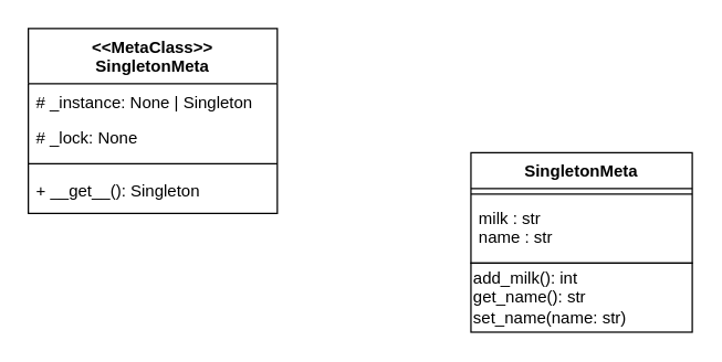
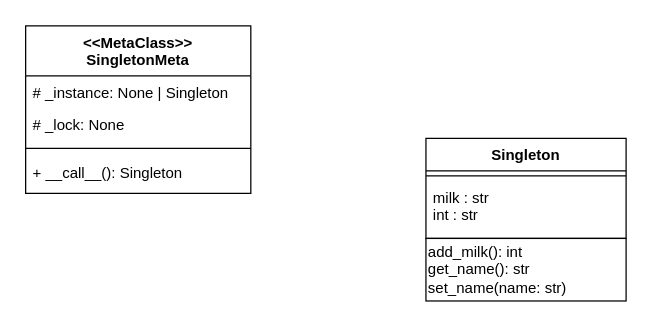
  <mxCell id="0" />
  <mxCell id="1" parent="0" />
  <mxCell id="2" value="&lt;&lt;MetaClass&gt;&gt;&#10;SingletonMeta" style="swimlane;fontStyle=1;align=center;verticalAlign=top;childLayout=stackLayout;horizontal=1;startSize=40;horizontalStack=0;resizeParent=1;resizeParentMax=0;resizeLast=0;collapsible=1;marginBottom=0;" parent="1" vertex="1"><mxGeometry x="20" y="20" width="180" height="134" as="geometry" /></mxCell>
  <mxCell id="3" value="# _instance: None | Singleton&#10;" style="text;strokeColor=none;fillColor=none;align=left;verticalAlign=top;spacingLeft=4;spacingRight=4;overflow=hidden;rotatable=0;points=[[0,0.5],[1,0.5]];portConstraint=eastwest;" parent="2" vertex="1"><mxGeometry y="40" width="180" height="26" as="geometry" /></mxCell>
  <mxCell id="4" value="# _lock: None" style="text;strokeColor=none;fillColor=none;align=left;verticalAlign=top;spacingLeft=4;spacingRight=4;overflow=hidden;rotatable=0;points=[[0,0.5],[1,0.5]];portConstraint=eastwest;" parent="2" vertex="1"><mxGeometry y="66" width="180" height="26" as="geometry" /></mxCell>
  <mxCell id="5" value="" style="line;strokeWidth=1;fillColor=none;align=left;verticalAlign=middle;spacingTop=-1;spacingLeft=3;spacingRight=3;rotatable=0;labelPosition=right;points=[];portConstraint=eastwest;" parent="2" vertex="1"><mxGeometry y="92" width="180" height="12" as="geometry" /></mxCell>
- <mxCell id="6" value="+ __get__(): Singleton" style="text;strokeColor=none;fillColor=none;align=left;verticalAlign=top;spacingLeft=4;spacingRight=4;overflow=hidden;rotatable=0;points=[[0,0.5],[1,0.5]];portConstraint=eastwest;" parent="2" vertex="1"><mxGeometry y="104" width="180" height="30" as="geometry" /></mxCell>
- <mxCell id="7" value="SingletonMeta" style="swimlane;fontStyle=1;align=center;verticalAlign=top;childLayout=stackLayout;horizontal=1;startSize=26;horizontalStack=0;resizeParent=1;resizeParentMax=0;resizeLast=0;collapsible=1;marginBottom=0;" parent="1" vertex="1"><mxGeometry x="340" y="110" width="160" height="80" as="geometry" /></mxCell>
+ <mxCell id="6" value="+ __call__(): Singleton" style="text;strokeColor=none;fillColor=none;align=left;verticalAlign=top;spacingLeft=4;spacingRight=4;overflow=hidden;rotatable=0;points=[[0,0.5],[1,0.5]];portConstraint=eastwest;" parent="2" vertex="1"><mxGeometry y="104" width="180" height="30" as="geometry" /></mxCell>
+ <mxCell id="7" value="Singleton" style="swimlane;fontStyle=1;align=center;verticalAlign=top;childLayout=stackLayout;horizontal=1;startSize=26;horizontalStack=0;resizeParent=1;resizeParentMax=0;resizeLast=0;collapsible=1;marginBottom=0;" parent="1" vertex="1"><mxGeometry x="340" y="110" width="160" height="80" as="geometry" /></mxCell>
  <mxCell id="8" value="" style="line;strokeWidth=1;fillColor=none;align=left;verticalAlign=middle;spacingTop=-1;spacingLeft=3;spacingRight=3;rotatable=0;labelPosition=right;points=[];portConstraint=eastwest;" parent="7" vertex="1"><mxGeometry y="26" width="160" height="8" as="geometry" /></mxCell>
- <mxCell id="9" value="milk : str&#10;name : str" style="text;strokeColor=none;fillColor=none;align=left;verticalAlign=top;spacingLeft=4;spacingRight=4;overflow=hidden;rotatable=0;points=[[0,0.5],[1,0.5]];portConstraint=eastwest;" parent="7" vertex="1"><mxGeometry y="34" width="160" height="46" as="geometry" /></mxCell>
+ <mxCell id="9" value="milk : str&#10;int : str" style="text;strokeColor=none;fillColor=none;align=left;verticalAlign=top;spacingLeft=4;spacingRight=4;overflow=hidden;rotatable=0;points=[[0,0.5],[1,0.5]];portConstraint=eastwest;" parent="7" vertex="1"><mxGeometry y="34" width="160" height="46" as="geometry" /></mxCell>
  <mxCell id="10" value="add_milk(): int&lt;br&gt;get_name(): str&lt;br&gt;set_name(name: str)" style="rounded=0;whiteSpace=wrap;html=1;align=left;" vertex="1" parent="1"><mxGeometry x="340" y="190" width="160" height="50" as="geometry" /></mxCell>
